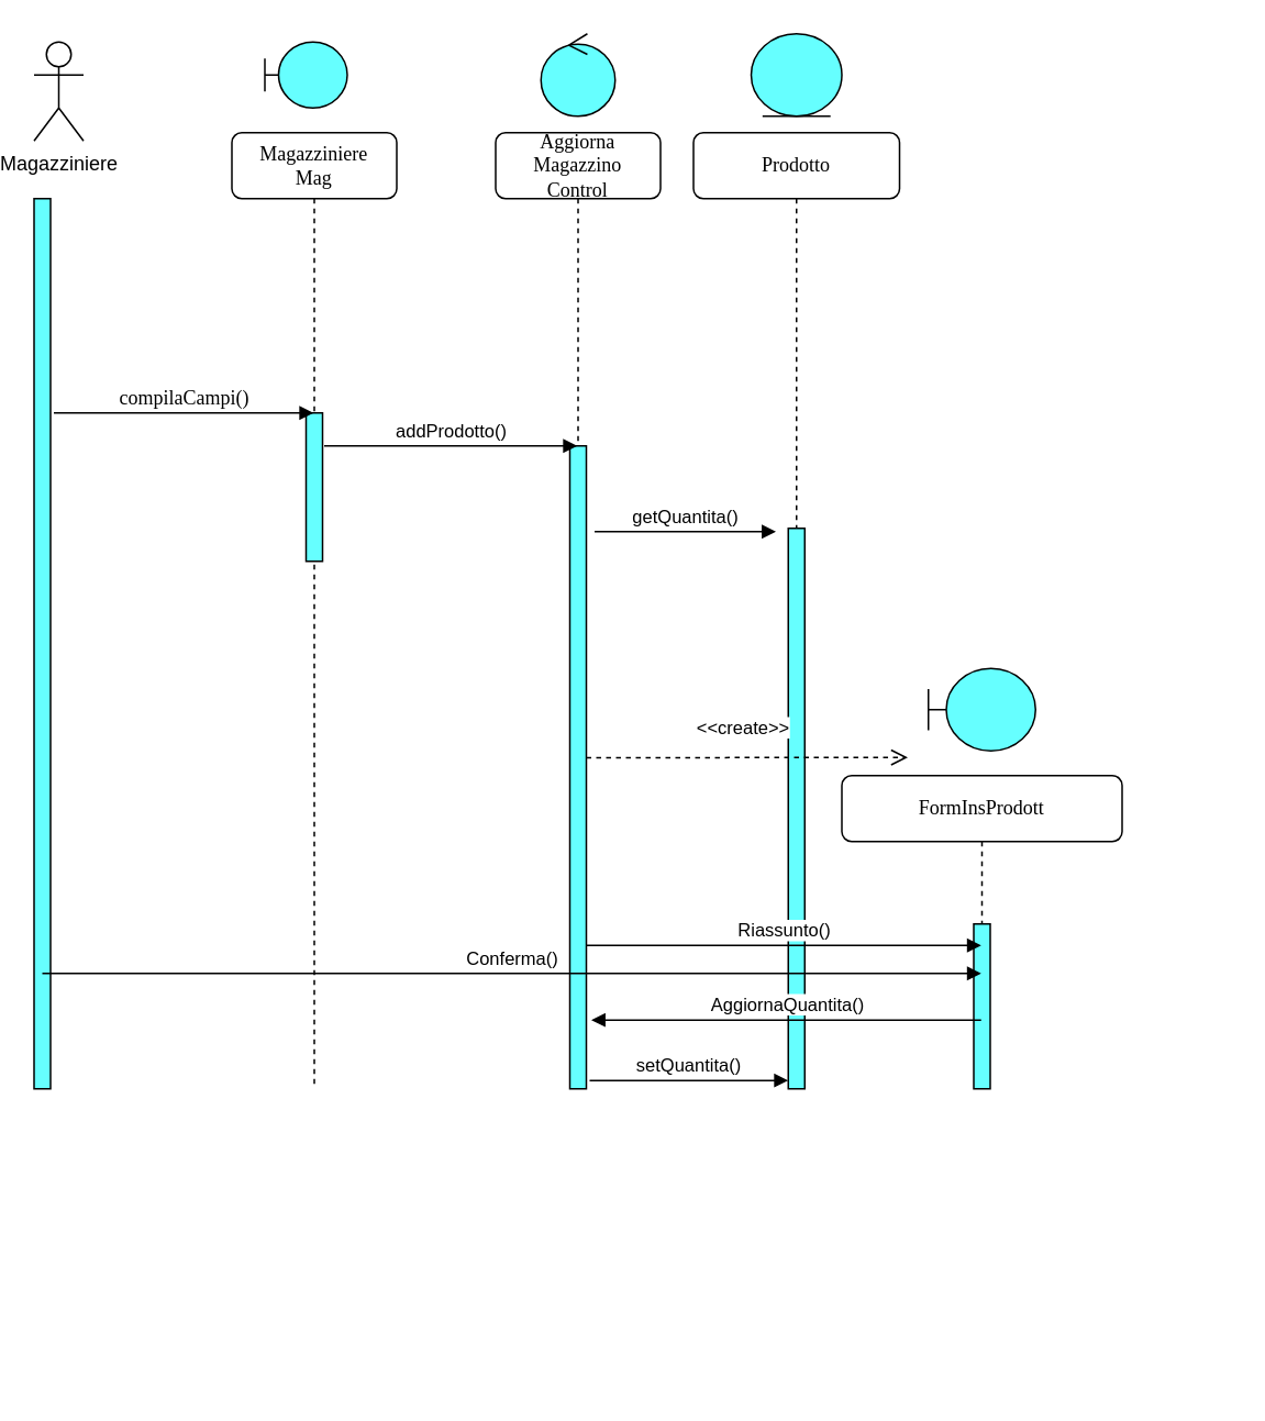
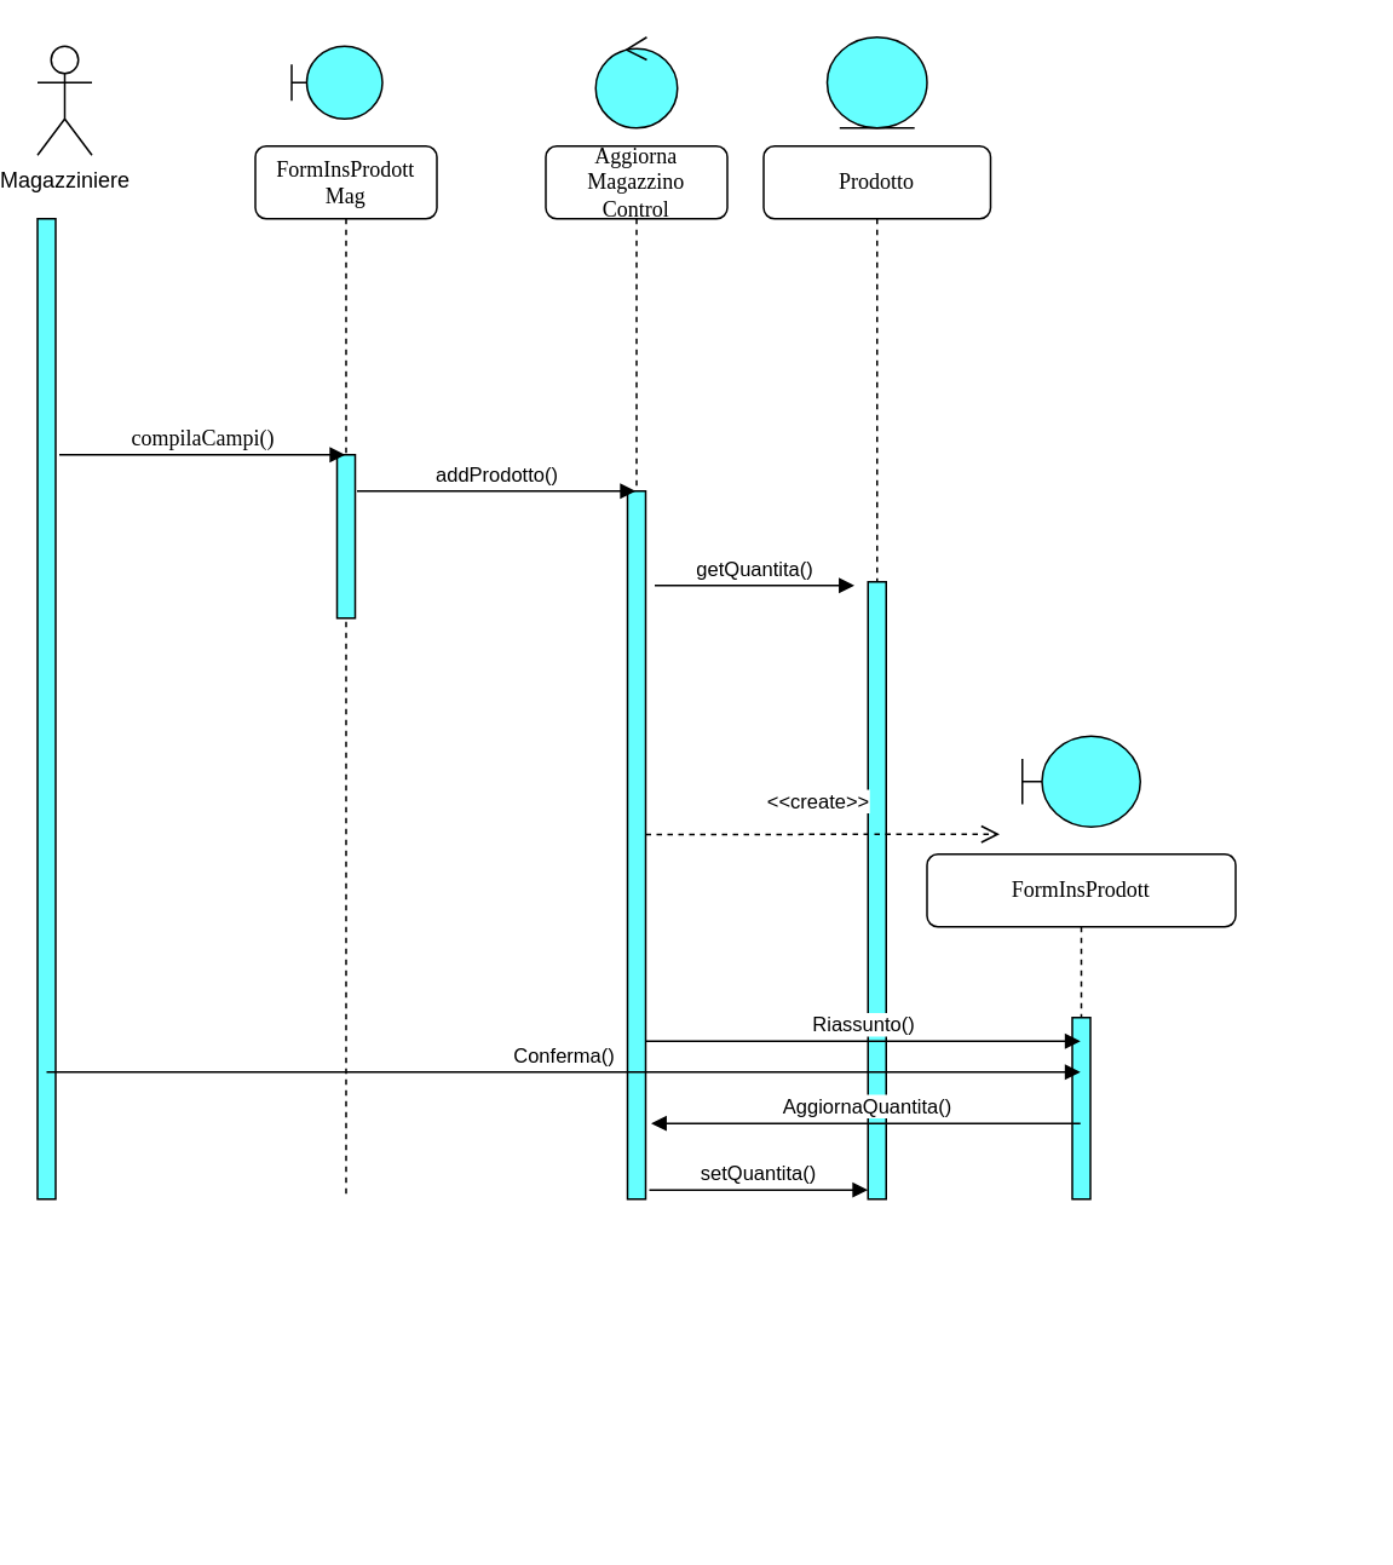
  <mxCell id="0" />
  <mxCell id="1" parent="0" />
- <mxCell id="2" value="Magazziniere&lt;br&gt;Mag" style="shape=umlLifeline;perimeter=lifelinePerimeter;whiteSpace=wrap;html=1;container=1;collapsible=0;recursiveResize=0;outlineConnect=0;rounded=1;shadow=0;comic=0;labelBackgroundColor=none;strokeWidth=1;fontFamily=Verdana;fontSize=12;align=center;" parent="1" vertex="1"><mxGeometry x="140" y="80" width="100" height="580" as="geometry" /></mxCell>
+ <mxCell id="2" value="FormInsProdott&lt;br&gt;Mag" style="shape=umlLifeline;perimeter=lifelinePerimeter;whiteSpace=wrap;html=1;container=1;collapsible=0;recursiveResize=0;outlineConnect=0;rounded=1;shadow=0;comic=0;labelBackgroundColor=none;strokeWidth=1;fontFamily=Verdana;fontSize=12;align=center;" parent="1" vertex="1"><mxGeometry x="140" y="80" width="100" height="580" as="geometry" /></mxCell>
  <mxCell id="3" value="" style="html=1;points=[];perimeter=orthogonalPerimeter;rounded=0;shadow=0;comic=0;labelBackgroundColor=none;strokeWidth=1;fontFamily=Verdana;fontSize=12;align=center;fillColor=#66FFFF;" parent="2" vertex="1"><mxGeometry x="45" y="170" width="10" height="90" as="geometry" /></mxCell>
  <mxCell id="4" value="Magazziniere" style="shape=umlActor;verticalLabelPosition=bottom;verticalAlign=top;html=1;outlineConnect=0;" parent="1" vertex="1"><mxGeometry x="20" y="25" width="30" height="60" as="geometry" /></mxCell>
  <mxCell id="5" value="" style="html=1;points=[];perimeter=orthogonalPerimeter;rounded=0;shadow=0;comic=0;labelBackgroundColor=none;strokeWidth=1;fontFamily=Verdana;fontSize=12;align=center;fillColor=#66FFFF;" parent="1" vertex="1"><mxGeometry x="20" y="120" width="10" height="540" as="geometry" /></mxCell>
  <mxCell id="6" value="Aggiorna&lt;br&gt;Magazzino&lt;br&gt;Control" style="shape=umlLifeline;perimeter=lifelinePerimeter;whiteSpace=wrap;html=1;container=1;collapsible=0;recursiveResize=0;outlineConnect=0;rounded=1;shadow=0;comic=0;labelBackgroundColor=none;strokeWidth=1;fontFamily=Verdana;fontSize=12;align=center;" parent="1" vertex="1"><mxGeometry x="300" y="80" width="100" height="580" as="geometry" /></mxCell>
  <mxCell id="7" value="" style="html=1;points=[];perimeter=orthogonalPerimeter;rounded=0;shadow=0;comic=0;labelBackgroundColor=none;strokeWidth=1;fontFamily=Verdana;fontSize=12;align=center;fillColor=#66FFFF;" parent="6" vertex="1"><mxGeometry x="45" y="190" width="10" height="390" as="geometry" /></mxCell>
  <mxCell id="8" value="compilaCampi()" style="html=1;verticalAlign=bottom;endArrow=block;labelBackgroundColor=none;fontFamily=Verdana;fontSize=12;edgeStyle=elbowEdgeStyle;elbow=vertical;" parent="1" target="2" edge="1"><mxGeometry relative="1" as="geometry"><mxPoint x="32" y="250" as="sourcePoint" /><mxPoint x="160" y="251" as="targetPoint" /><Array as="points" /></mxGeometry></mxCell>
  <mxCell id="9" value="addProdotto()" style="html=1;verticalAlign=bottom;endArrow=block;" parent="1" target="6" edge="1"><mxGeometry width="80" relative="1" as="geometry"><mxPoint x="196" y="270" as="sourcePoint" /><mxPoint x="320" y="270" as="targetPoint" /></mxGeometry></mxCell>
  <mxCell id="10" value="getQuantita()" style="html=1;verticalAlign=bottom;endArrow=block;" parent="1" edge="1"><mxGeometry width="80" relative="1" as="geometry"><mxPoint x="360" y="322" as="sourcePoint" /><mxPoint x="470" y="322" as="targetPoint" /></mxGeometry></mxCell>
  <mxCell id="11" value="Prodotto" style="shape=umlLifeline;perimeter=lifelinePerimeter;whiteSpace=wrap;html=1;container=1;collapsible=0;recursiveResize=0;outlineConnect=0;rounded=1;shadow=0;comic=0;labelBackgroundColor=none;strokeWidth=1;fontFamily=Verdana;fontSize=12;align=center;" parent="1" vertex="1"><mxGeometry x="420" y="80" width="125" height="580" as="geometry" /></mxCell>
  <mxCell id="12" value="" style="html=1;points=[];perimeter=orthogonalPerimeter;rounded=0;shadow=0;comic=0;labelBackgroundColor=none;strokeWidth=1;fontFamily=Verdana;fontSize=12;align=center;fillColor=#66FFFF;" parent="11" vertex="1"><mxGeometry x="57.5" y="240" width="10" height="340" as="geometry" /></mxCell>
  <mxCell id="13" style="edgeStyle=orthogonalEdgeStyle;rounded=0;orthogonalLoop=1;jettySize=auto;html=1;exitX=0.5;exitY=1;exitDx=0;exitDy=0;" parent="1" edge="1"><mxGeometry relative="1" as="geometry"><mxPoint x="745" y="840" as="sourcePoint" /><mxPoint x="745" y="840" as="targetPoint" /></mxGeometry></mxCell>
  <mxCell id="14" value="FormInsProdott" style="shape=umlLifeline;perimeter=lifelinePerimeter;whiteSpace=wrap;html=1;container=1;collapsible=0;recursiveResize=0;outlineConnect=0;rounded=1;shadow=0;comic=0;labelBackgroundColor=none;strokeWidth=1;fontFamily=Verdana;fontSize=12;align=center;" parent="1" vertex="1"><mxGeometry x="510" y="470" width="170" height="150" as="geometry" /></mxCell>
  <mxCell id="15" value="" style="html=1;points=[];perimeter=orthogonalPerimeter;rounded=0;shadow=0;comic=0;labelBackgroundColor=none;strokeWidth=1;fontFamily=Verdana;fontSize=12;align=center;fillColor=#66FFFF;" parent="14" vertex="1"><mxGeometry x="80" y="90" width="10" height="100" as="geometry" /></mxCell>
  <mxCell id="16" value="" style="shape=umlBoundary;whiteSpace=wrap;html=1;fillColor=#66FFFF;" parent="1" vertex="1"><mxGeometry x="160" y="25" width="50" height="40" as="geometry" /></mxCell>
  <mxCell id="17" value="" style="ellipse;shape=umlControl;whiteSpace=wrap;html=1;fillColor=#66FFFF;" parent="1" vertex="1"><mxGeometry x="327.5" y="20" width="45" height="50" as="geometry" /></mxCell>
  <mxCell id="18" value="" style="ellipse;shape=umlEntity;whiteSpace=wrap;html=1;fillColor=#66FFFF;" parent="1" vertex="1"><mxGeometry x="455" y="20" width="55" height="50" as="geometry" /></mxCell>
  <mxCell id="19" value="" style="shape=umlBoundary;whiteSpace=wrap;html=1;fillColor=#66FFFF;" parent="1" vertex="1"><mxGeometry x="562.5" y="405" width="65" height="50" as="geometry" /></mxCell>
  <mxCell id="20" value="Riassunto()" style="html=1;verticalAlign=bottom;endArrow=block;exitX=1;exitY=0.777;exitDx=0;exitDy=0;exitPerimeter=0;" parent="1" source="7" target="14" edge="1"><mxGeometry width="80" relative="1" as="geometry"><mxPoint x="350" y="460" as="sourcePoint" /><mxPoint x="460" y="460" as="targetPoint" /></mxGeometry></mxCell>
  <mxCell id="21" value="AggiornaQuantita()" style="html=1;verticalAlign=bottom;endArrow=block;entryX=1.3;entryY=0.893;entryDx=0;entryDy=0;entryPerimeter=0;" parent="1" source="14" target="7" edge="1"><mxGeometry width="80" relative="1" as="geometry"><mxPoint x="370" y="332" as="sourcePoint" /><mxPoint x="480" y="332" as="targetPoint" /></mxGeometry></mxCell>
  <mxCell id="22" value="setQuantita()" style="html=1;verticalAlign=bottom;endArrow=block;exitX=1.2;exitY=0.987;exitDx=0;exitDy=0;exitPerimeter=0;" parent="1" source="7" target="12" edge="1"><mxGeometry width="80" relative="1" as="geometry"><mxPoint x="604.5" y="628.27" as="sourcePoint" /><mxPoint x="368" y="628.27" as="targetPoint" /></mxGeometry></mxCell>
  <mxCell id="23" value="&amp;lt;&amp;lt;create&amp;gt;&amp;gt;" style="html=1;verticalAlign=bottom;endArrow=open;dashed=1;endSize=8;exitX=1;exitY=0.485;exitDx=0;exitDy=0;exitPerimeter=0;" parent="1" source="7" edge="1"><mxGeometry x="-0.026" y="9" relative="1" as="geometry"><mxPoint x="500" y="370" as="sourcePoint" /><mxPoint x="550" y="459" as="targetPoint" /><mxPoint as="offset" /></mxGeometry></mxCell>
  <mxCell id="24" value="Conferma()" style="html=1;verticalAlign=bottom;endArrow=block;" parent="1" target="14" edge="1"><mxGeometry width="80" relative="1" as="geometry"><mxPoint x="25" y="590" as="sourcePoint" /><mxPoint x="604.5" y="583.03" as="targetPoint" /></mxGeometry></mxCell>
